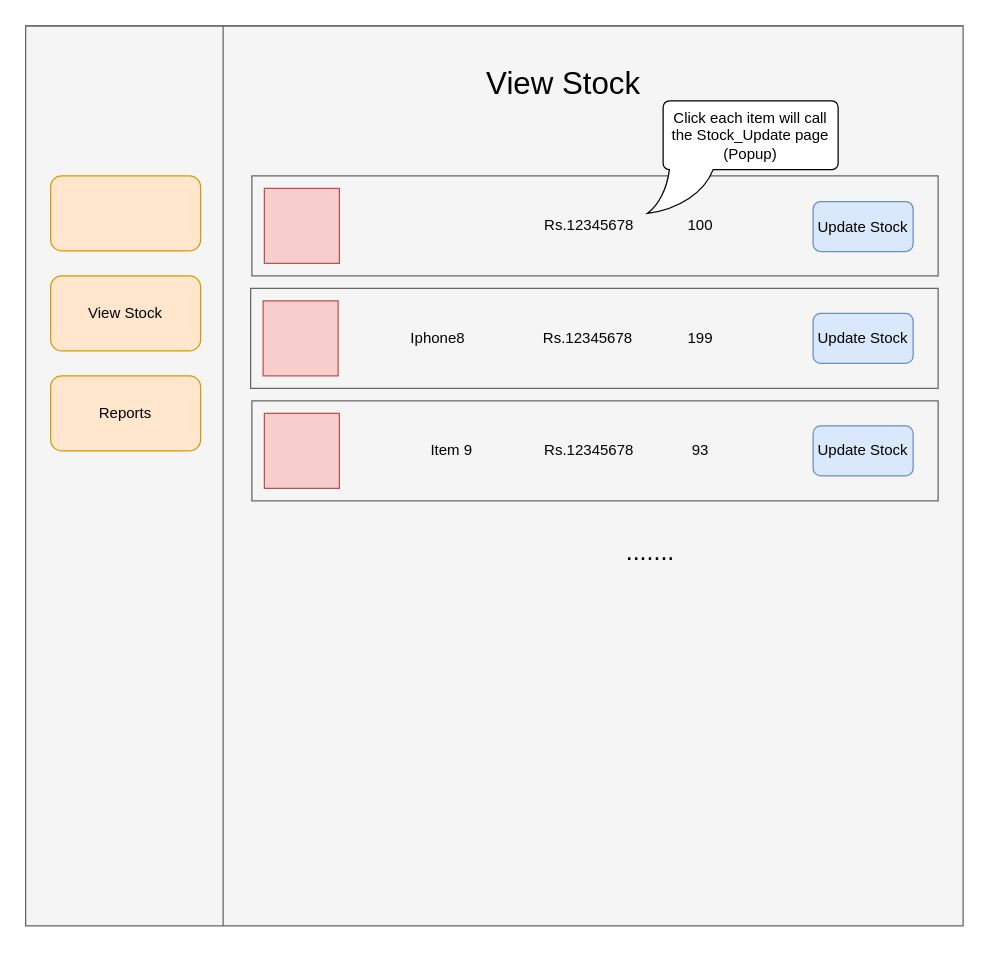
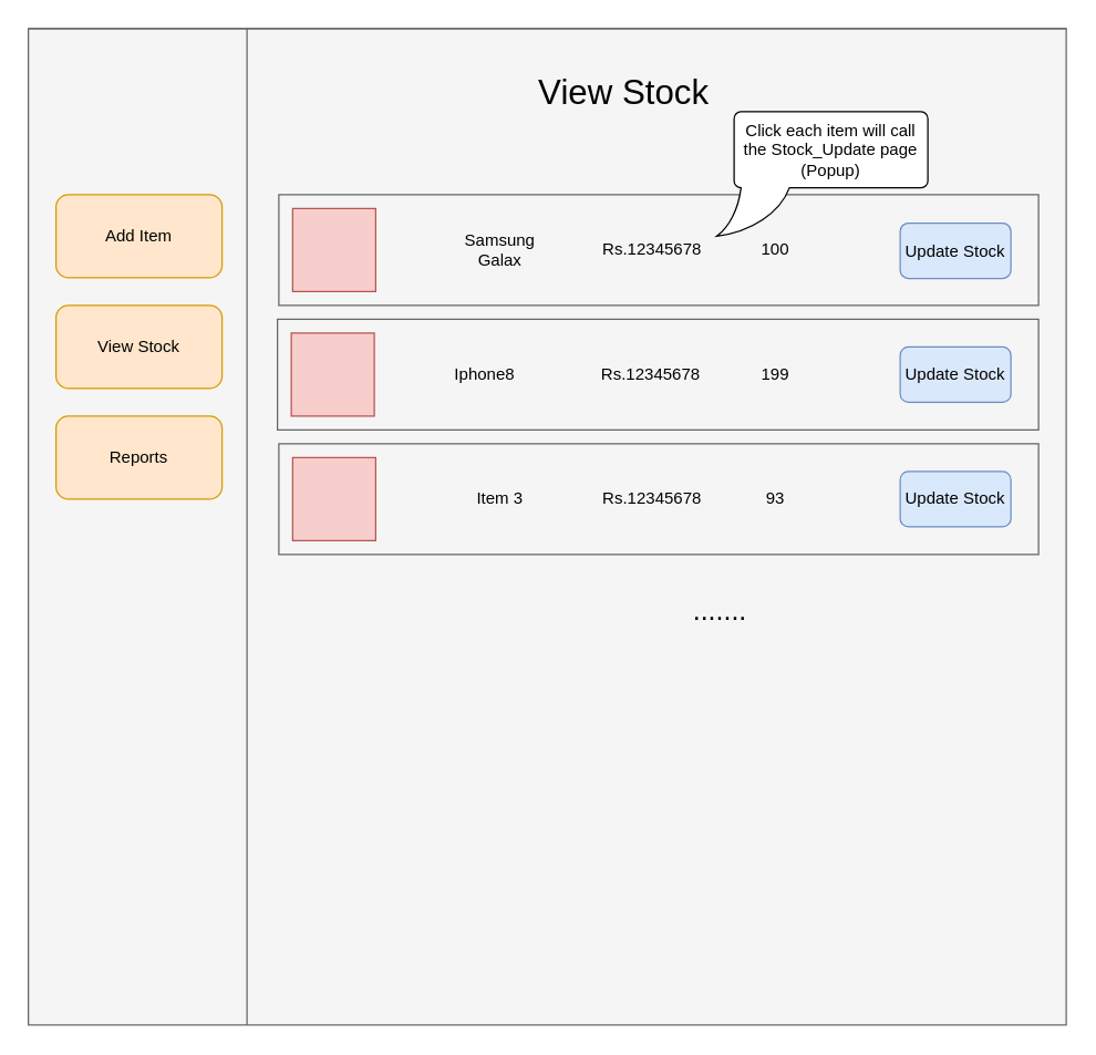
  <mxCell id="0" />
  <mxCell id="1" parent="0" />
  <mxCell id="2" value="" style="shape=internalStorage;whiteSpace=wrap;html=1;backgroundOutline=1;dx=158;dy=0;gradientDirection=north;fillColor=#f5f5f5;strokeColor=#666666;fontColor=#333333;" parent="1" vertex="1"><mxGeometry x="20" y="20" width="750" height="720" as="geometry" /></mxCell>
  <mxCell id="3" value="" style="rounded=0;whiteSpace=wrap;html=1;fillColor=#f5f5f5;strokeColor=#666666;fontColor=#333333;" parent="1" vertex="1"><mxGeometry x="201" y="140" width="549" height="80" as="geometry" /></mxCell>
  <mxCell id="4" value="" style="whiteSpace=wrap;html=1;aspect=fixed;fillColor=#f8cecc;strokeColor=#b85450;" parent="1" vertex="1"><mxGeometry x="211" y="150" width="60" height="60" as="geometry" /></mxCell>
+ <mxCell id="5" value="&lt;div&gt;Samsung&lt;/div&gt;&lt;div&gt;Galax&lt;br&gt;&lt;/div&gt;" style="text;html=1;strokeColor=none;fillColor=none;align=center;verticalAlign=middle;whiteSpace=wrap;rounded=0;" parent="1" vertex="1"><mxGeometry x="301" y="160" width="120" height="40" as="geometry" /></mxCell>
  <mxCell id="6" value="&lt;div&gt;Rs.12345678&lt;/div&gt;" style="text;html=1;strokeColor=none;fillColor=none;align=center;verticalAlign=middle;whiteSpace=wrap;rounded=0;" parent="1" vertex="1"><mxGeometry x="421" y="160" width="100" height="40" as="geometry" /></mxCell>
  <mxCell id="7" value="100" style="text;html=1;strokeColor=none;fillColor=none;align=center;verticalAlign=middle;whiteSpace=wrap;rounded=0;" parent="1" vertex="1"><mxGeometry x="510" y="160" width="100" height="40" as="geometry" /></mxCell>
  <mxCell id="8" value="" style="rounded=0;whiteSpace=wrap;html=1;fillColor=#f5f5f5;strokeColor=#666666;fontColor=#333333;" parent="1" vertex="1"><mxGeometry x="200" y="230" width="550" height="80" as="geometry" /></mxCell>
  <mxCell id="9" value="" style="whiteSpace=wrap;html=1;aspect=fixed;fillColor=#f8cecc;strokeColor=#b85450;" parent="1" vertex="1"><mxGeometry x="210" y="240" width="60" height="60" as="geometry" /></mxCell>
  <mxCell id="10" value="Iphone8" style="text;html=1;strokeColor=none;fillColor=none;align=center;verticalAlign=middle;whiteSpace=wrap;rounded=0;" parent="1" vertex="1"><mxGeometry x="290" y="250" width="120" height="40" as="geometry" /></mxCell>
  <mxCell id="11" value="&lt;div&gt;Rs.12345678&lt;/div&gt;" style="text;html=1;strokeColor=none;fillColor=none;align=center;verticalAlign=middle;whiteSpace=wrap;rounded=0;" parent="1" vertex="1"><mxGeometry x="420" y="250" width="100" height="40" as="geometry" /></mxCell>
  <mxCell id="12" value="" style="rounded=0;whiteSpace=wrap;html=1;fillColor=#f5f5f5;strokeColor=#666666;fontColor=#333333;" parent="1" vertex="1"><mxGeometry x="201" y="320" width="549" height="80" as="geometry" /></mxCell>
  <mxCell id="13" value="" style="whiteSpace=wrap;html=1;aspect=fixed;fillColor=#f8cecc;strokeColor=#b85450;" parent="1" vertex="1"><mxGeometry x="211" y="330" width="60" height="60" as="geometry" /></mxCell>
- <mxCell id="14" value="&lt;div&gt;Item 9&lt;br&gt;&lt;/div&gt;" style="text;html=1;strokeColor=none;fillColor=none;align=center;verticalAlign=middle;whiteSpace=wrap;rounded=0;" parent="1" vertex="1"><mxGeometry x="301" y="340" width="120" height="40" as="geometry" /></mxCell>
+ <mxCell id="14" value="&lt;div&gt;Item 3&lt;br&gt;&lt;/div&gt;" style="text;html=1;strokeColor=none;fillColor=none;align=center;verticalAlign=middle;whiteSpace=wrap;rounded=0;" parent="1" vertex="1"><mxGeometry x="301" y="340" width="120" height="40" as="geometry" /></mxCell>
  <mxCell id="15" value="&lt;div&gt;Rs.12345678&lt;/div&gt;" style="text;html=1;strokeColor=none;fillColor=none;align=center;verticalAlign=middle;whiteSpace=wrap;rounded=0;" parent="1" vertex="1"><mxGeometry x="421" y="340" width="100" height="40" as="geometry" /></mxCell>
  <mxCell id="16" value="Update Stock" style="rounded=1;whiteSpace=wrap;html=1;fillColor=#dae8fc;strokeColor=#6c8ebf;" parent="1" vertex="1"><mxGeometry x="650" y="160.5" width="80" height="40" as="geometry" /></mxCell>
  <mxCell id="17" value="Update Stock" style="rounded=1;whiteSpace=wrap;html=1;fillColor=#dae8fc;strokeColor=#6c8ebf;" parent="1" vertex="1"><mxGeometry x="650" y="250" width="80" height="40" as="geometry" /></mxCell>
  <mxCell id="18" value="Update Stock" style="rounded=1;whiteSpace=wrap;html=1;fillColor=#dae8fc;strokeColor=#6c8ebf;" parent="1" vertex="1"><mxGeometry x="650" y="340" width="80" height="40" as="geometry" /></mxCell>
  <mxCell id="19" value="199" style="text;html=1;strokeColor=none;fillColor=none;align=center;verticalAlign=middle;whiteSpace=wrap;rounded=0;" parent="1" vertex="1"><mxGeometry x="510" y="250" width="100" height="40" as="geometry" /></mxCell>
  <mxCell id="20" value="93" style="text;html=1;strokeColor=none;fillColor=none;align=center;verticalAlign=middle;whiteSpace=wrap;rounded=0;" parent="1" vertex="1"><mxGeometry x="510" y="340" width="100" height="40" as="geometry" /></mxCell>
  <mxCell id="21" value="&lt;font style=&quot;font-size: 25px&quot;&gt;View Stock&lt;br&gt;&lt;/font&gt;" style="text;html=1;strokeColor=none;fillColor=none;align=center;verticalAlign=middle;whiteSpace=wrap;rounded=0;" parent="1" vertex="1"><mxGeometry x="341" y="40" width="219" height="50" as="geometry" /></mxCell>
  <mxCell id="22" value="&lt;font style=&quot;font-size: 20px&quot;&gt;.......&lt;/font&gt;" style="text;html=1;strokeColor=none;fillColor=none;align=center;verticalAlign=middle;whiteSpace=wrap;rounded=0;" parent="1" vertex="1"><mxGeometry x="400" y="430" width="240" height="20" as="geometry" /></mxCell>
  <mxCell id="23" value="" style="rounded=1;whiteSpace=wrap;html=1;fillColor=#ffe6cc;strokeColor=#d79b00;" vertex="1" parent="1"><mxGeometry x="40" y="140" width="120" height="60" as="geometry" /></mxCell>
  <mxCell id="24" value="" style="rounded=1;whiteSpace=wrap;html=1;fillColor=#ffe6cc;strokeColor=#d79b00;" vertex="1" parent="1"><mxGeometry x="40" y="220" width="120" height="60" as="geometry" /></mxCell>
  <mxCell id="25" value="" style="rounded=1;whiteSpace=wrap;html=1;fillColor=#ffe6cc;strokeColor=#d79b00;" vertex="1" parent="1"><mxGeometry x="40" y="300" width="120" height="60" as="geometry" /></mxCell>
+ <mxCell id="26" value="Add Item" style="text;html=1;strokeColor=none;fillColor=none;align=center;verticalAlign=middle;whiteSpace=wrap;rounded=0;" vertex="1" parent="1"><mxGeometry x="40" y="150" width="120" height="40" as="geometry" /></mxCell>
  <mxCell id="27" value="View Stock" style="text;html=1;strokeColor=none;fillColor=none;align=center;verticalAlign=middle;whiteSpace=wrap;rounded=0;" vertex="1" parent="1"><mxGeometry x="40" y="230" width="120" height="40" as="geometry" /></mxCell>
  <mxCell id="28" value="Reports" style="text;html=1;strokeColor=none;fillColor=none;align=center;verticalAlign=middle;whiteSpace=wrap;rounded=0;" vertex="1" parent="1"><mxGeometry x="40" y="310" width="120" height="40" as="geometry" /></mxCell>
  <mxCell id="29" value="&lt;div&gt;Click each item will call the Stock_Update page&lt;/div&gt;&lt;div&gt;(Popup)&lt;br&gt;&lt;/div&gt;" style="whiteSpace=wrap;html=1;shape=mxgraph.basic.roundRectCallout;dx=22;dy=35;size=5;boundedLbl=1;rounded=1;" vertex="1" parent="1"><mxGeometry x="530" y="80" width="140" height="90" as="geometry" /></mxCell>
